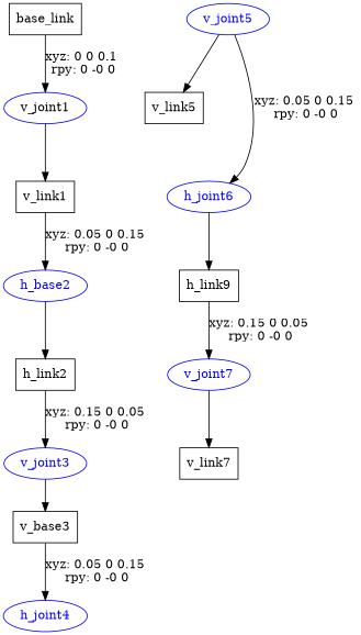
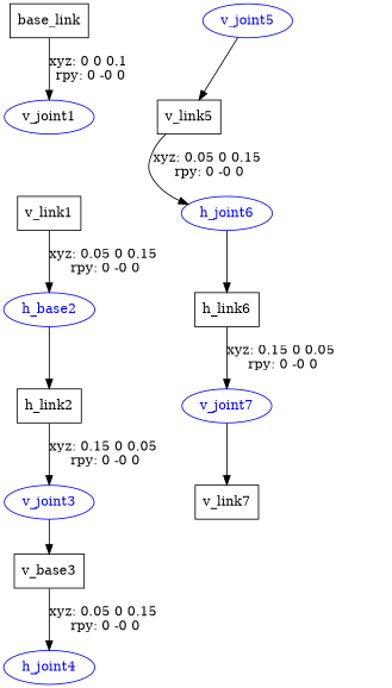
  digraph {
    node [shape=box]
    n1 [label=base_link]
    v_joint1 [color=blue fontcolor=black shape=ellipse]
    n3 [label=v_link1]
    n4 [color=blue fontcolor=blue label=h_base2 shape=ellipse]
    n5 [label=h_link2]
    v_joint3 [color=blue fontcolor=blue shape=ellipse]
    n7 [label=v_base3]
    h_joint4 [color=blue fontcolor=blue shape=ellipse]
    v_joint5 [color=blue fontcolor=blue shape=ellipse]
    n10 [label=v_link5]
    h_joint6 [color=blue fontcolor=blue shape=ellipse]
-   n12 [label=h_link9]
+   n12 [label=h_link6]
    v_joint7 [color=blue fontcolor=blue shape=ellipse]
    n14 [label=v_link7]
    n1 -> v_joint1 [label="xyz: 0 0 0.1 \nrpy: 0 -0 0"]
-   v_joint1 -> n3
    n3 -> n4 [label="xyz: 0.05 0 0.15 \nrpy: 0 -0 0"]
    n4 -> n5
    n5 -> v_joint3 [label="xyz: 0.15 0 0.05 \nrpy: 0 -0 0"]
    v_joint3 -> n7
    n7 -> h_joint4 [label="xyz: 0.05 0 0.15 \nrpy: 0 -0 0"]
    v_joint5 -> n10
-   v_joint5 -> h_joint6 [label="xyz: 0.05 0 0.15 \nrpy: 0 -0 0"]
+   n10 -> h_joint6 [label="xyz: 0.05 0 0.15 \nrpy: 0 -0 0"]
    h_joint6 -> n12
    n12 -> v_joint7 [label="xyz: 0.15 0 0.05 \nrpy: 0 -0 0"]
    v_joint7 -> n14
  }
